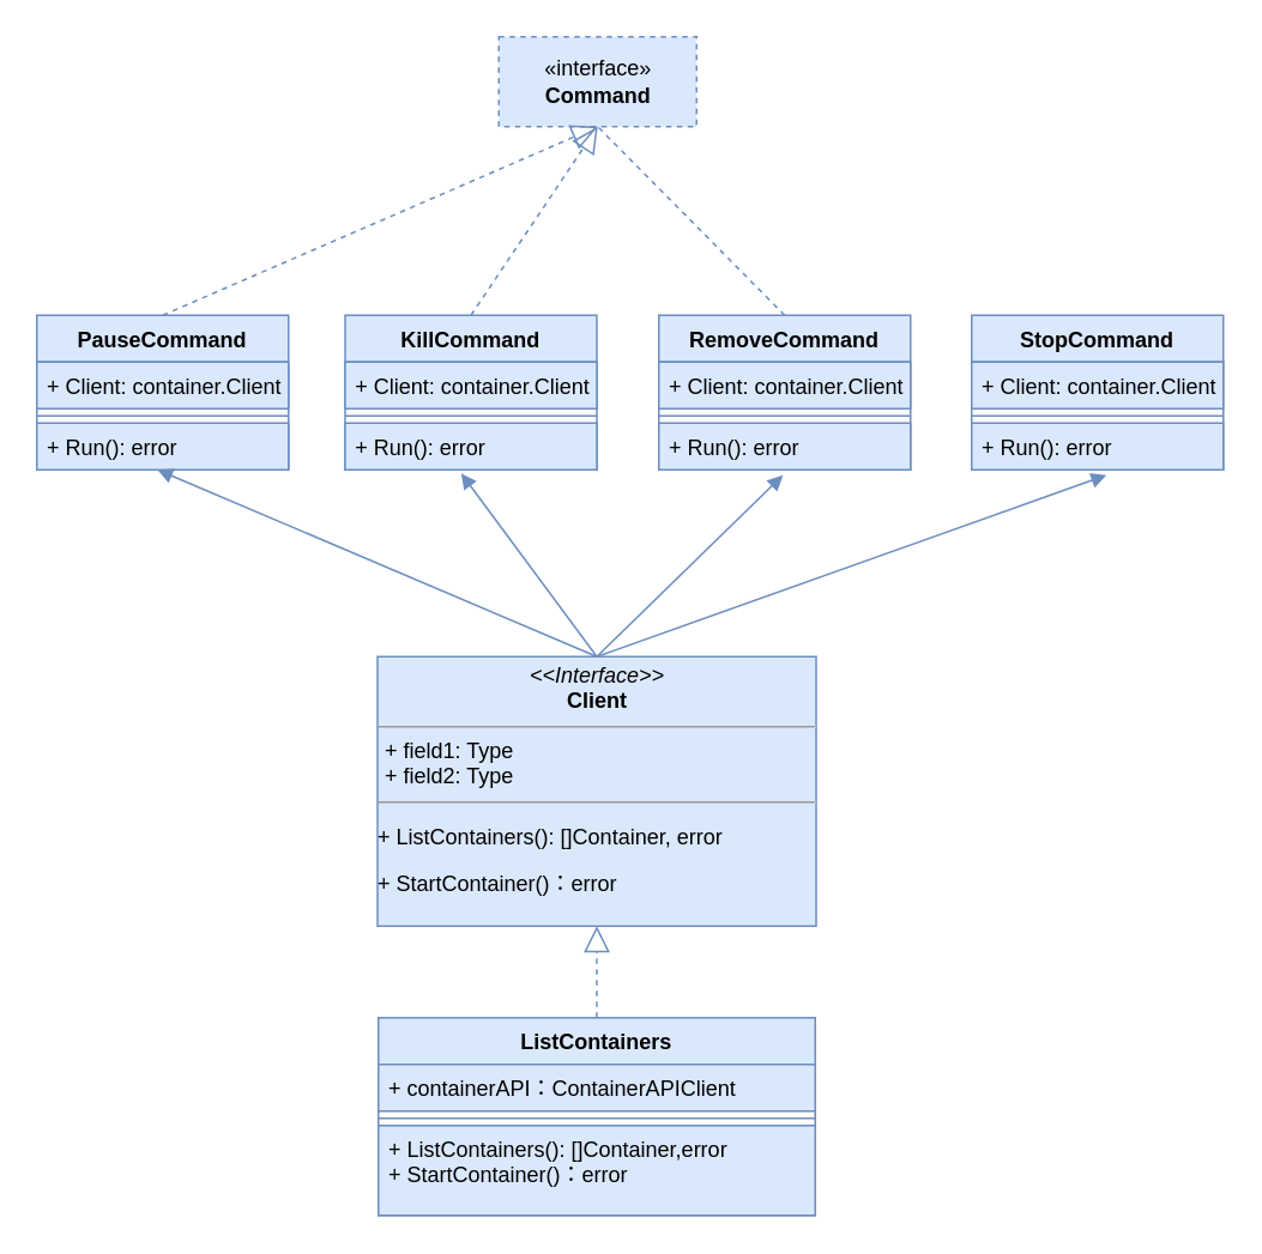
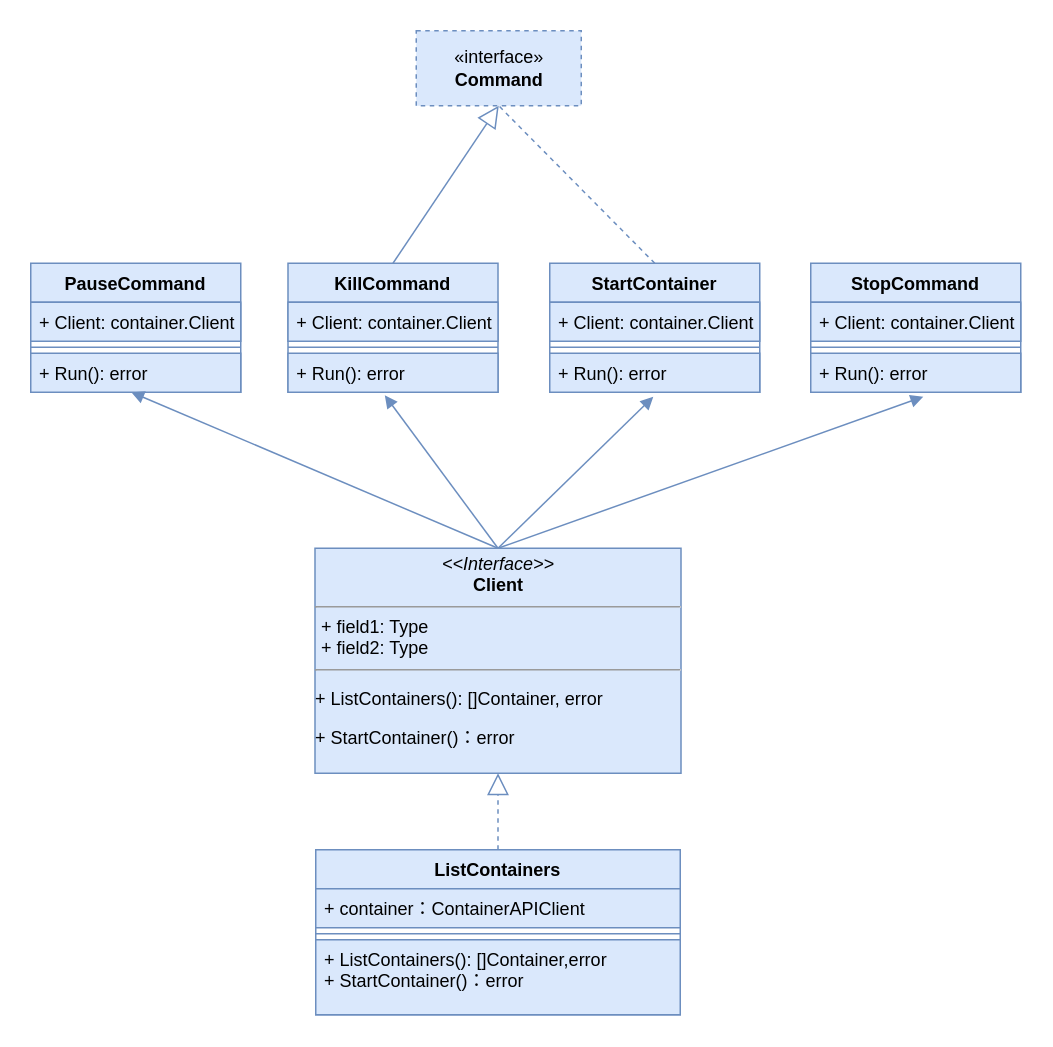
  <mxCell id="0" />
  <mxCell id="1" parent="0" />
  <mxCell id="2" value="«interface»&lt;br&gt;&lt;b&gt;Command&lt;/b&gt;&lt;br&gt;" style="html=1;fillColor=#dae8fc;strokeColor=#6c8ebf;dashed=1;" vertex="1" parent="1"><mxGeometry x="277" y="20" width="110" height="50" as="geometry" /></mxCell>
  <mxCell id="3" value="PauseCommand" style="swimlane;fontStyle=1;align=center;verticalAlign=top;childLayout=stackLayout;horizontal=1;startSize=26;horizontalStack=0;resizeParent=1;resizeParentMax=0;resizeLast=0;collapsible=1;marginBottom=0;fillColor=#dae8fc;strokeColor=#6c8ebf;" vertex="1" parent="1"><mxGeometry x="20" y="175" width="140" height="86" as="geometry" /></mxCell>
  <mxCell id="4" value="+ Client: container.Client" style="text;strokeColor=#6c8ebf;fillColor=#dae8fc;align=left;verticalAlign=top;spacingLeft=4;spacingRight=4;overflow=hidden;rotatable=0;points=[[0,0.5],[1,0.5]];portConstraint=eastwest;" vertex="1" parent="3"><mxGeometry y="26" width="140" height="26" as="geometry" /></mxCell>
  <mxCell id="5" value="" style="line;strokeWidth=1;fillColor=#dae8fc;align=left;verticalAlign=middle;spacingTop=-1;spacingLeft=3;spacingRight=3;rotatable=0;labelPosition=right;points=[];portConstraint=eastwest;strokeColor=#6c8ebf;" vertex="1" parent="3"><mxGeometry y="52" width="140" height="8" as="geometry" /></mxCell>
  <mxCell id="6" value="+ Run(): error" style="text;strokeColor=#6c8ebf;fillColor=#dae8fc;align=left;verticalAlign=top;spacingLeft=4;spacingRight=4;overflow=hidden;rotatable=0;points=[[0,0.5],[1,0.5]];portConstraint=eastwest;" vertex="1" parent="3"><mxGeometry y="60" width="140" height="26" as="geometry" /></mxCell>
  <mxCell id="7" value="KillCommand" style="swimlane;fontStyle=1;align=center;verticalAlign=top;childLayout=stackLayout;horizontal=1;startSize=26;horizontalStack=0;resizeParent=1;resizeParentMax=0;resizeLast=0;collapsible=1;marginBottom=0;fillColor=#dae8fc;strokeColor=#6c8ebf;" vertex="1" parent="1"><mxGeometry x="191.5" y="175" width="140" height="86" as="geometry" /></mxCell>
  <mxCell id="8" value="+ Client: container.Client" style="text;strokeColor=#6c8ebf;fillColor=#dae8fc;align=left;verticalAlign=top;spacingLeft=4;spacingRight=4;overflow=hidden;rotatable=0;points=[[0,0.5],[1,0.5]];portConstraint=eastwest;" vertex="1" parent="7"><mxGeometry y="26" width="140" height="26" as="geometry" /></mxCell>
  <mxCell id="9" value="" style="line;strokeWidth=1;fillColor=#dae8fc;align=left;verticalAlign=middle;spacingTop=-1;spacingLeft=3;spacingRight=3;rotatable=0;labelPosition=right;points=[];portConstraint=eastwest;strokeColor=#6c8ebf;" vertex="1" parent="7"><mxGeometry y="52" width="140" height="8" as="geometry" /></mxCell>
  <mxCell id="10" value="+ Run(): error" style="text;strokeColor=#6c8ebf;fillColor=#dae8fc;align=left;verticalAlign=top;spacingLeft=4;spacingRight=4;overflow=hidden;rotatable=0;points=[[0,0.5],[1,0.5]];portConstraint=eastwest;" vertex="1" parent="7"><mxGeometry y="60" width="140" height="26" as="geometry" /></mxCell>
- <mxCell id="11" value="RemoveCommand" style="swimlane;fontStyle=1;align=center;verticalAlign=top;childLayout=stackLayout;horizontal=1;startSize=26;horizontalStack=0;resizeParent=1;resizeParentMax=0;resizeLast=0;collapsible=1;marginBottom=0;fillColor=#dae8fc;strokeColor=#6c8ebf;" vertex="1" parent="1"><mxGeometry x="366" y="175" width="140" height="86" as="geometry" /></mxCell>
+ <mxCell id="11" value="StartContainer" style="swimlane;fontStyle=1;align=center;verticalAlign=top;childLayout=stackLayout;horizontal=1;startSize=26;horizontalStack=0;resizeParent=1;resizeParentMax=0;resizeLast=0;collapsible=1;marginBottom=0;fillColor=#dae8fc;strokeColor=#6c8ebf;" vertex="1" parent="1"><mxGeometry x="366" y="175" width="140" height="86" as="geometry" /></mxCell>
  <mxCell id="12" value="+ Client: container.Client" style="text;strokeColor=#6c8ebf;fillColor=#dae8fc;align=left;verticalAlign=top;spacingLeft=4;spacingRight=4;overflow=hidden;rotatable=0;points=[[0,0.5],[1,0.5]];portConstraint=eastwest;" vertex="1" parent="11"><mxGeometry y="26" width="140" height="26" as="geometry" /></mxCell>
  <mxCell id="13" value="" style="line;strokeWidth=1;fillColor=#dae8fc;align=left;verticalAlign=middle;spacingTop=-1;spacingLeft=3;spacingRight=3;rotatable=0;labelPosition=right;points=[];portConstraint=eastwest;strokeColor=#6c8ebf;" vertex="1" parent="11"><mxGeometry y="52" width="140" height="8" as="geometry" /></mxCell>
  <mxCell id="14" value="+ Run(): error" style="text;strokeColor=#6c8ebf;fillColor=#dae8fc;align=left;verticalAlign=top;spacingLeft=4;spacingRight=4;overflow=hidden;rotatable=0;points=[[0,0.5],[1,0.5]];portConstraint=eastwest;" vertex="1" parent="11"><mxGeometry y="60" width="140" height="26" as="geometry" /></mxCell>
  <mxCell id="15" value="StopCommand" style="swimlane;fontStyle=1;align=center;verticalAlign=top;childLayout=stackLayout;horizontal=1;startSize=26;horizontalStack=0;resizeParent=1;resizeParentMax=0;resizeLast=0;collapsible=1;marginBottom=0;fillColor=#dae8fc;strokeColor=#6c8ebf;" vertex="1" parent="1"><mxGeometry x="540" y="175" width="140" height="86" as="geometry" /></mxCell>
  <mxCell id="16" value="+ Client: container.Client" style="text;strokeColor=#6c8ebf;fillColor=#dae8fc;align=left;verticalAlign=top;spacingLeft=4;spacingRight=4;overflow=hidden;rotatable=0;points=[[0,0.5],[1,0.5]];portConstraint=eastwest;" vertex="1" parent="15"><mxGeometry y="26" width="140" height="26" as="geometry" /></mxCell>
  <mxCell id="17" value="" style="line;strokeWidth=1;fillColor=#dae8fc;align=left;verticalAlign=middle;spacingTop=-1;spacingLeft=3;spacingRight=3;rotatable=0;labelPosition=right;points=[];portConstraint=eastwest;strokeColor=#6c8ebf;" vertex="1" parent="15"><mxGeometry y="52" width="140" height="8" as="geometry" /></mxCell>
  <mxCell id="18" value="+ Run(): error" style="text;strokeColor=#6c8ebf;fillColor=#dae8fc;align=left;verticalAlign=top;spacingLeft=4;spacingRight=4;overflow=hidden;rotatable=0;points=[[0,0.5],[1,0.5]];portConstraint=eastwest;" vertex="1" parent="15"><mxGeometry y="60" width="140" height="26" as="geometry" /></mxCell>
- <mxCell id="19" value="" style="endArrow=block;dashed=1;endFill=0;endSize=12;html=1;exitX=0.5;exitY=0;exitDx=0;exitDy=0;entryX=0.5;entryY=1;entryDx=0;entryDy=0;fillColor=#dae8fc;strokeColor=#6c8ebf;" edge="1" parent="1" source="3" target="2"><mxGeometry width="160" relative="1" as="geometry"><mxPoint x="100" y="155" as="sourcePoint" /><mxPoint x="260" y="155" as="targetPoint" /></mxGeometry></mxCell>
- <mxCell id="20" value="" style="endArrow=block;dashed=1;endFill=0;endSize=12;html=1;exitX=0.5;exitY=0;exitDx=0;exitDy=0;entryX=0.5;entryY=1;entryDx=0;entryDy=0;fillColor=#dae8fc;strokeColor=#6c8ebf;" edge="1" parent="1" source="7" target="2"><mxGeometry width="160" relative="1" as="geometry"><mxPoint x="108" y="505" as="sourcePoint" /><mxPoint x="320" y="105" as="targetPoint" /></mxGeometry></mxCell>
+ <mxCell id="20" value="" style="endArrow=block;dashed=0;endFill=0;endSize=12;html=1;exitX=0.5;exitY=0;exitDx=0;exitDy=0;entryX=0.5;entryY=1;entryDx=0;entryDy=0;fillColor=#dae8fc;strokeColor=#6c8ebf;" edge="1" parent="1" source="7" target="2"><mxGeometry width="160" relative="1" as="geometry"><mxPoint x="108" y="505" as="sourcePoint" /><mxPoint x="320" y="105" as="targetPoint" /></mxGeometry></mxCell>
  <mxCell id="21" value="" style="endArrow=none;dashed=1;endFill=0;endSize=12;html=1;exitX=0.5;exitY=0;exitDx=0;exitDy=0;entryX=0.5;entryY=1;entryDx=0;entryDy=0;fillColor=#dae8fc;strokeColor=#6c8ebf;" edge="1" parent="1" source="11" target="2"><mxGeometry width="160" relative="1" as="geometry"><mxPoint x="460" y="515" as="sourcePoint" /><mxPoint x="320" y="105" as="targetPoint" /></mxGeometry></mxCell>
  <mxCell id="22" value="&lt;p style=&quot;margin: 0px ; margin-top: 4px ; text-align: center&quot;&gt;&lt;i&gt;&amp;lt;&amp;lt;Interface&amp;gt;&amp;gt;&lt;/i&gt;&lt;br&gt;&lt;b&gt;Client&lt;/b&gt;&lt;/p&gt;&lt;hr size=&quot;1&quot;&gt;&lt;p style=&quot;margin: 0px ; margin-left: 4px&quot;&gt;+ field1: Type&lt;br&gt;+ field2: Type&lt;/p&gt;&lt;hr size=&quot;1&quot;&gt;&lt;p&gt;+&amp;nbsp;&lt;span&gt;ListContainers&lt;/span&gt;&lt;span&gt;():&amp;nbsp;&lt;/span&gt;&lt;span&gt;[]&lt;/span&gt;&lt;span&gt;Container&lt;/span&gt;&lt;span&gt;, &lt;/span&gt;&lt;span&gt;error&lt;/span&gt;&lt;/p&gt;&lt;p&gt;&lt;span&gt;+&amp;nbsp;&lt;/span&gt;&lt;span&gt;StartContainer()：error&lt;/span&gt;&lt;/p&gt;" style="verticalAlign=top;align=left;overflow=fill;fontSize=12;fontFamily=Helvetica;html=1;fillColor=#dae8fc;strokeColor=#6c8ebf;" vertex="1" parent="1"><mxGeometry x="209.5" y="365" width="244" height="150" as="geometry" /></mxCell>
  <mxCell id="23" value="ListContainers" style="swimlane;fontStyle=1;align=center;verticalAlign=top;childLayout=stackLayout;horizontal=1;startSize=26;horizontalStack=0;resizeParent=1;resizeParentMax=0;resizeLast=0;collapsible=1;marginBottom=0;fillColor=#dae8fc;strokeColor=#6c8ebf;" vertex="1" parent="1"><mxGeometry x="210" y="566" width="243" height="110" as="geometry" /></mxCell>
- <mxCell id="24" value="+ containerAPI：ContainerAPIClient" style="text;strokeColor=#6c8ebf;fillColor=#dae8fc;align=left;verticalAlign=top;spacingLeft=4;spacingRight=4;overflow=hidden;rotatable=0;points=[[0,0.5],[1,0.5]];portConstraint=eastwest;" vertex="1" parent="23"><mxGeometry y="26" width="243" height="26" as="geometry" /></mxCell>
+ <mxCell id="24" value="+ container：ContainerAPIClient" style="text;strokeColor=#6c8ebf;fillColor=#dae8fc;align=left;verticalAlign=top;spacingLeft=4;spacingRight=4;overflow=hidden;rotatable=0;points=[[0,0.5],[1,0.5]];portConstraint=eastwest;" vertex="1" parent="23"><mxGeometry y="26" width="243" height="26" as="geometry" /></mxCell>
  <mxCell id="25" value="" style="line;strokeWidth=1;fillColor=#dae8fc;align=left;verticalAlign=middle;spacingTop=-1;spacingLeft=3;spacingRight=3;rotatable=0;labelPosition=right;points=[];portConstraint=eastwest;strokeColor=#6c8ebf;" vertex="1" parent="23"><mxGeometry y="52" width="243" height="8" as="geometry" /></mxCell>
  <mxCell id="26" value="+ ListContainers(): []Container,error&#10;+ StartContainer()：error" style="text;strokeColor=#6c8ebf;fillColor=#dae8fc;align=left;verticalAlign=top;spacingLeft=4;spacingRight=4;overflow=hidden;rotatable=0;points=[[0,0.5],[1,0.5]];portConstraint=eastwest;" vertex="1" parent="23"><mxGeometry y="60" width="243" height="50" as="geometry" /></mxCell>
  <mxCell id="27" value="" style="endArrow=block;dashed=1;endFill=0;endSize=12;html=1;exitX=0.5;exitY=0;exitDx=0;exitDy=0;entryX=0.5;entryY=1;entryDx=0;entryDy=0;fillColor=#dae8fc;strokeColor=#6c8ebf;" edge="1" parent="1" source="23" target="22"><mxGeometry width="160" relative="1" as="geometry"><mxPoint x="507" y="565" as="sourcePoint" /><mxPoint x="749" y="485" as="targetPoint" /></mxGeometry></mxCell>
  <mxCell id="28" value="" style="endArrow=block;startArrow=none;endFill=1;startFill=0;html=1;exitX=0.5;exitY=0;exitDx=0;exitDy=0;entryX=0.479;entryY=1;entryDx=0;entryDy=0;entryPerimeter=0;strokeColor=#6c8ebf;fillColor=#dae8fc;" edge="1" parent="1" source="22" target="6"><mxGeometry width="160" relative="1" as="geometry"><mxPoint x="220" y="305" as="sourcePoint" /><mxPoint x="380" y="305" as="targetPoint" /></mxGeometry></mxCell>
  <mxCell id="29" value="" style="endArrow=block;startArrow=none;endFill=1;startFill=0;html=1;entryX=0.461;entryY=1.077;entryDx=0;entryDy=0;entryPerimeter=0;strokeColor=#6c8ebf;exitX=0.5;exitY=0;exitDx=0;exitDy=0;fillColor=#dae8fc;" edge="1" parent="1" source="22" target="10"><mxGeometry width="160" relative="1" as="geometry"><mxPoint x="330" y="355" as="sourcePoint" /><mxPoint x="97" y="271" as="targetPoint" /></mxGeometry></mxCell>
  <mxCell id="30" value="" style="endArrow=block;startArrow=none;endFill=1;startFill=0;html=1;entryX=0.493;entryY=1.115;entryDx=0;entryDy=0;entryPerimeter=0;strokeColor=#6c8ebf;exitX=0.5;exitY=0;exitDx=0;exitDy=0;fillColor=#dae8fc;" edge="1" parent="1" source="22" target="14"><mxGeometry width="160" relative="1" as="geometry"><mxPoint x="342" y="375" as="sourcePoint" /><mxPoint x="266" y="273" as="targetPoint" /></mxGeometry></mxCell>
  <mxCell id="31" value="" style="endArrow=block;startArrow=none;endFill=1;startFill=0;html=1;entryX=0.536;entryY=1.115;entryDx=0;entryDy=0;entryPerimeter=0;strokeColor=#6c8ebf;exitX=0.5;exitY=0;exitDx=0;exitDy=0;fillColor=#dae8fc;" edge="1" parent="1" source="22" target="18"><mxGeometry width="160" relative="1" as="geometry"><mxPoint x="342" y="375" as="sourcePoint" /><mxPoint x="445" y="274" as="targetPoint" /></mxGeometry></mxCell>
